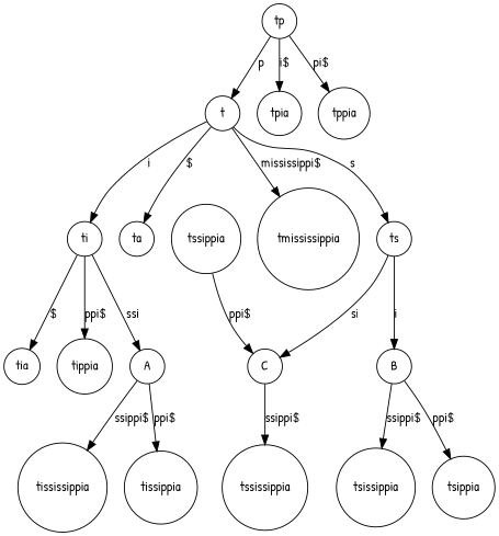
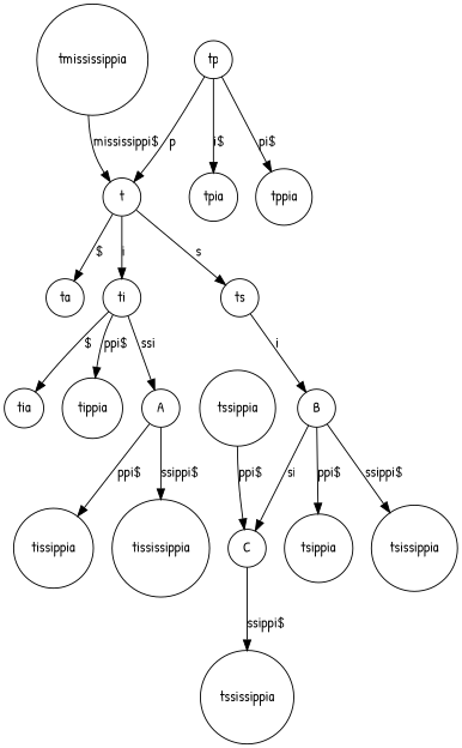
  digraph {
    fontname="Patrick Hand"
    node [fontname="Patrick Hand" shape=circle]
    edge [fontname="Patrick Hand"]
    t
    ta
    ti
    tmississippia
    ts
    tia
    tippia
    n8 [label=A]
    tp
    tpia
    tppia
    n12 [label=B]
    n13 [label=C]
    tissippia
    tississippia
    tsippia
    tsissippia
    tssissippia
    tssippia
    t -> ta [label="$"]
    t -> ti [label=i]
-   t -> tmississippia [label="mississippi$"]
+   tmississippia -> t [label="mississippi$"]
    t -> ts [label=s]
    ti -> tia [label="$"]
    ti -> tippia [label="ppi$"]
    ti -> n8 [label=ssi]
    ts -> n12 [label=i]
-   ts -> n13 [label=si]
+   n12 -> n13 [label=si]
    n8 -> tissippia [label="ppi$"]
    n8 -> tississippia [label="ssippi$"]
    tp -> t [label=p]
    tp -> tpia [label="i$"]
    tp -> tppia [label="pi$"]
    n12 -> tsippia [label="ppi$"]
    n12 -> tsissippia [label="ssippi$"]
    n13 -> tssissippia [label="ssippi$"]
    tssippia -> n13 [label="ppi$"]
  }
